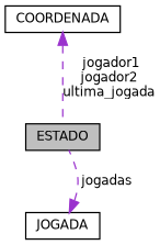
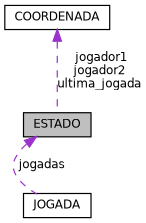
  digraph {
    node [color=black fillcolor=white fontname=Helvetica fontsize=10 shape=record style=filled]
    edge [color=darkorchid3 dir=back fontname=Helvetica fontsize=10 labelfontname=Helvetica labelfontsize=10 style=dashed]
    n1 [fillcolor=grey75 fontcolor=black height=0.2 label=ESTADO width=0.4]
    n2 [height=0.2 label=COORDENADA width=0.4]
    n3 [height=0.2 label=JOGADA width=0.4]
    n2 -> n1 [label=" jogador1\njogador2\nultima_jogada"]
-   n3 -> n1 [label=" jogadas"]
+   n1 -> n3 [label=" jogadas"]
  }
